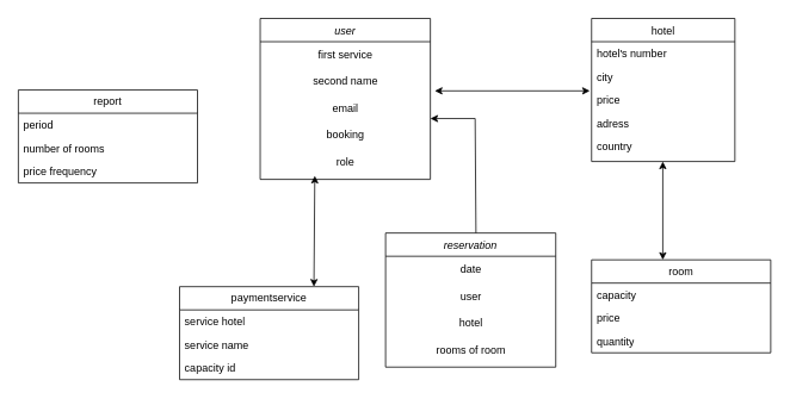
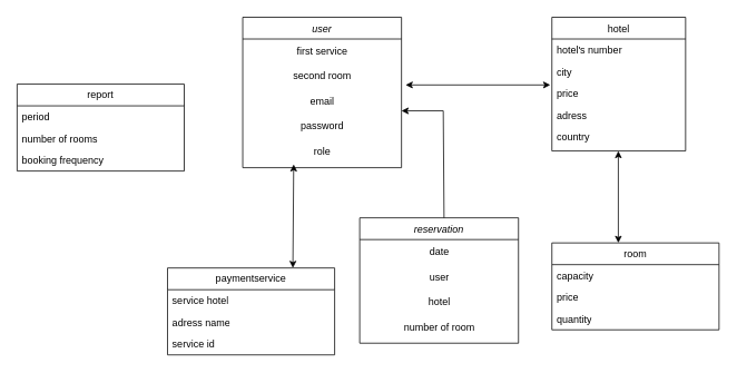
  <mxCell id="0" />
  <mxCell id="1" parent="0" />
  <mxCell id="2" value="user" style="swimlane;fontStyle=2;align=center;verticalAlign=top;childLayout=stackLayout;horizontal=1;startSize=26;horizontalStack=0;resizeParent=1;resizeLast=0;collapsible=1;marginBottom=0;rounded=0;shadow=0;strokeWidth=1;" parent="1" vertex="1"><mxGeometry x="290" y="20" width="190" height="180" as="geometry"><mxRectangle x="230" y="140" width="160" height="26" as="alternateBounds" /></mxGeometry></mxCell>
  <mxCell id="3" value="first service" style="text;html=1;align=center;verticalAlign=middle;resizable=0;points=[];autosize=1;strokeColor=none;fillColor=none;" vertex="1" parent="2"><mxGeometry y="26" width="190" height="30" as="geometry" /></mxCell>
- <mxCell id="4" value="second name" style="text;html=1;align=center;verticalAlign=middle;resizable=0;points=[];autosize=1;strokeColor=none;fillColor=none;" vertex="1" parent="2"><mxGeometry y="56" width="190" height="30" as="geometry" /></mxCell>
+ <mxCell id="4" value="second room" style="text;html=1;align=center;verticalAlign=middle;resizable=0;points=[];autosize=1;strokeColor=none;fillColor=none;" vertex="1" parent="2"><mxGeometry y="56" width="190" height="30" as="geometry" /></mxCell>
  <mxCell id="5" value="email" style="text;html=1;align=center;verticalAlign=middle;resizable=0;points=[];autosize=1;strokeColor=none;fillColor=none;" vertex="1" parent="2"><mxGeometry y="86" width="190" height="30" as="geometry" /></mxCell>
- <mxCell id="6" value="booking" style="text;html=1;align=center;verticalAlign=middle;resizable=0;points=[];autosize=1;strokeColor=none;fillColor=none;" vertex="1" parent="2"><mxGeometry y="116" width="190" height="30" as="geometry" /></mxCell>
+ <mxCell id="6" value="password" style="text;html=1;align=center;verticalAlign=middle;resizable=0;points=[];autosize=1;strokeColor=none;fillColor=none;" vertex="1" parent="2"><mxGeometry y="116" width="190" height="30" as="geometry" /></mxCell>
  <mxCell id="7" value="role" style="text;html=1;align=center;verticalAlign=middle;resizable=0;points=[];autosize=1;strokeColor=none;fillColor=none;" vertex="1" parent="2"><mxGeometry y="146" width="190" height="30" as="geometry" /></mxCell>
  <mxCell id="8" value="hotel" style="swimlane;fontStyle=0;align=center;verticalAlign=top;childLayout=stackLayout;horizontal=1;startSize=26;horizontalStack=0;resizeParent=1;resizeLast=0;collapsible=1;marginBottom=0;rounded=0;shadow=0;strokeWidth=1;" parent="1" vertex="1"><mxGeometry x="660" y="20" width="160" height="160" as="geometry"><mxRectangle x="550" y="140" width="160" height="26" as="alternateBounds" /></mxGeometry></mxCell>
  <mxCell id="9" value="hotel's number" style="text;align=left;verticalAlign=top;spacingLeft=4;spacingRight=4;overflow=hidden;rotatable=0;points=[[0,0.5],[1,0.5]];portConstraint=eastwest;" parent="8" vertex="1"><mxGeometry y="26" width="160" height="26" as="geometry" /></mxCell>
  <mxCell id="10" value="city" style="text;align=left;verticalAlign=top;spacingLeft=4;spacingRight=4;overflow=hidden;rotatable=0;points=[[0,0.5],[1,0.5]];portConstraint=eastwest;rounded=0;shadow=0;html=0;" parent="8" vertex="1"><mxGeometry y="52" width="160" height="26" as="geometry" /></mxCell>
  <mxCell id="11" value="price" style="text;align=left;verticalAlign=top;spacingLeft=4;spacingRight=4;overflow=hidden;rotatable=0;points=[[0,0.5],[1,0.5]];portConstraint=eastwest;rounded=0;shadow=0;html=0;" parent="8" vertex="1"><mxGeometry y="78" width="160" height="26" as="geometry" /></mxCell>
  <mxCell id="12" value="adress" style="text;align=left;verticalAlign=top;spacingLeft=4;spacingRight=4;overflow=hidden;rotatable=0;points=[[0,0.5],[1,0.5]];portConstraint=eastwest;rounded=0;shadow=0;html=0;" parent="8" vertex="1"><mxGeometry y="104" width="160" height="26" as="geometry" /></mxCell>
  <mxCell id="13" value="country" style="text;align=left;verticalAlign=top;spacingLeft=4;spacingRight=4;overflow=hidden;rotatable=0;points=[[0,0.5],[1,0.5]];portConstraint=eastwest;rounded=0;shadow=0;html=0;" parent="8" vertex="1"><mxGeometry y="130" width="160" height="26" as="geometry" /></mxCell>
  <mxCell id="14" value="" style="endArrow=classic;startArrow=classic;html=1;rounded=0;exitX=1.026;exitY=0.833;exitDx=0;exitDy=0;exitPerimeter=0;entryX=-0.012;entryY=0.115;entryDx=0;entryDy=0;entryPerimeter=0;" edge="1" parent="1" source="4" target="11"><mxGeometry width="50" height="50" relative="1" as="geometry"><mxPoint x="530" y="100" as="sourcePoint" /><mxPoint x="610" y="100" as="targetPoint" /></mxGeometry></mxCell>
  <mxCell id="15" value="" style="endArrow=classic;startArrow=classic;html=1;rounded=0;" edge="1" parent="1"><mxGeometry width="50" height="50" relative="1" as="geometry"><mxPoint x="739.5" y="180" as="sourcePoint" /><mxPoint x="739.5" y="290" as="targetPoint" /></mxGeometry></mxCell>
  <mxCell id="16" value="room" style="swimlane;fontStyle=0;childLayout=stackLayout;horizontal=1;startSize=26;fillColor=none;horizontalStack=0;resizeParent=1;resizeParentMax=0;resizeLast=0;collapsible=1;marginBottom=0;whiteSpace=wrap;html=1;" vertex="1" parent="1"><mxGeometry x="660" y="290" width="200" height="104" as="geometry" /></mxCell>
  <mxCell id="17" value="capacity" style="text;strokeColor=none;fillColor=none;align=left;verticalAlign=top;spacingLeft=4;spacingRight=4;overflow=hidden;rotatable=0;points=[[0,0.5],[1,0.5]];portConstraint=eastwest;whiteSpace=wrap;html=1;" vertex="1" parent="16"><mxGeometry y="26" width="200" height="26" as="geometry" /></mxCell>
  <mxCell id="18" value="price" style="text;strokeColor=none;fillColor=none;align=left;verticalAlign=top;spacingLeft=4;spacingRight=4;overflow=hidden;rotatable=0;points=[[0,0.5],[1,0.5]];portConstraint=eastwest;whiteSpace=wrap;html=1;" vertex="1" parent="16"><mxGeometry y="52" width="200" height="26" as="geometry" /></mxCell>
  <mxCell id="19" value="quantity" style="text;strokeColor=none;fillColor=none;align=left;verticalAlign=top;spacingLeft=4;spacingRight=4;overflow=hidden;rotatable=0;points=[[0,0.5],[1,0.5]];portConstraint=eastwest;whiteSpace=wrap;html=1;" vertex="1" parent="16"><mxGeometry y="78" width="200" height="26" as="geometry" /></mxCell>
  <mxCell id="20" value="reservation" style="swimlane;fontStyle=2;align=center;verticalAlign=top;childLayout=stackLayout;horizontal=1;startSize=26;horizontalStack=0;resizeParent=1;resizeLast=0;collapsible=1;marginBottom=0;rounded=0;shadow=0;strokeWidth=1;" vertex="1" parent="1"><mxGeometry x="430" y="260" width="190" height="150" as="geometry"><mxRectangle x="230" y="140" width="160" height="26" as="alternateBounds" /></mxGeometry></mxCell>
  <mxCell id="21" value="date" style="text;html=1;align=center;verticalAlign=middle;resizable=0;points=[];autosize=1;strokeColor=none;fillColor=none;" vertex="1" parent="20"><mxGeometry y="26" width="190" height="30" as="geometry" /></mxCell>
  <mxCell id="22" value="user" style="text;html=1;align=center;verticalAlign=middle;resizable=0;points=[];autosize=1;strokeColor=none;fillColor=none;" vertex="1" parent="20"><mxGeometry y="56" width="190" height="30" as="geometry" /></mxCell>
  <mxCell id="23" value="hotel" style="text;html=1;align=center;verticalAlign=middle;resizable=0;points=[];autosize=1;strokeColor=none;fillColor=none;" vertex="1" parent="20"><mxGeometry y="86" width="190" height="30" as="geometry" /></mxCell>
- <mxCell id="24" value="rooms of room" style="text;html=1;align=center;verticalAlign=middle;resizable=0;points=[];autosize=1;strokeColor=none;fillColor=none;" vertex="1" parent="20"><mxGeometry y="116" width="190" height="30" as="geometry" /></mxCell>
+ <mxCell id="24" value="number of room" style="text;html=1;align=center;verticalAlign=middle;resizable=0;points=[];autosize=1;strokeColor=none;fillColor=none;" vertex="1" parent="20"><mxGeometry y="116" width="190" height="30" as="geometry" /></mxCell>
  <mxCell id="25" value="" style="endArrow=classic;html=1;rounded=0;exitX=0.847;exitY=-0.013;exitDx=0;exitDy=0;exitPerimeter=0;" edge="1" parent="1"><mxGeometry width="50" height="50" relative="1" as="geometry"><mxPoint x="530.93" y="260" as="sourcePoint" /><mxPoint x="480" y="131.95" as="targetPoint" /><Array as="points"><mxPoint x="530" y="131.95" /></Array></mxGeometry></mxCell>
  <mxCell id="26" value="paymentservice" style="swimlane;fontStyle=0;childLayout=stackLayout;horizontal=1;startSize=26;fillColor=none;horizontalStack=0;resizeParent=1;resizeParentMax=0;resizeLast=0;collapsible=1;marginBottom=0;whiteSpace=wrap;html=1;" vertex="1" parent="1"><mxGeometry x="200" y="320" width="200" height="104" as="geometry" /></mxCell>
  <mxCell id="27" value="service hotel" style="text;strokeColor=none;fillColor=none;align=left;verticalAlign=top;spacingLeft=4;spacingRight=4;overflow=hidden;rotatable=0;points=[[0,0.5],[1,0.5]];portConstraint=eastwest;whiteSpace=wrap;html=1;" vertex="1" parent="26"><mxGeometry y="26" width="200" height="26" as="geometry" /></mxCell>
- <mxCell id="28" value="service name" style="text;strokeColor=none;fillColor=none;align=left;verticalAlign=top;spacingLeft=4;spacingRight=4;overflow=hidden;rotatable=0;points=[[0,0.5],[1,0.5]];portConstraint=eastwest;whiteSpace=wrap;html=1;" vertex="1" parent="26"><mxGeometry y="52" width="200" height="26" as="geometry" /></mxCell>
- <mxCell id="29" value="capacity id" style="text;strokeColor=none;fillColor=none;align=left;verticalAlign=top;spacingLeft=4;spacingRight=4;overflow=hidden;rotatable=0;points=[[0,0.5],[1,0.5]];portConstraint=eastwest;whiteSpace=wrap;html=1;" vertex="1" parent="26"><mxGeometry y="78" width="200" height="26" as="geometry" /></mxCell>
+ <mxCell id="28" value="adress name" style="text;strokeColor=none;fillColor=none;align=left;verticalAlign=top;spacingLeft=4;spacingRight=4;overflow=hidden;rotatable=0;points=[[0,0.5],[1,0.5]];portConstraint=eastwest;whiteSpace=wrap;html=1;" vertex="1" parent="26"><mxGeometry y="52" width="200" height="26" as="geometry" /></mxCell>
+ <mxCell id="29" value="service id" style="text;strokeColor=none;fillColor=none;align=left;verticalAlign=top;spacingLeft=4;spacingRight=4;overflow=hidden;rotatable=0;points=[[0,0.5],[1,0.5]];portConstraint=eastwest;whiteSpace=wrap;html=1;" vertex="1" parent="26"><mxGeometry y="78" width="200" height="26" as="geometry" /></mxCell>
  <mxCell id="30" value="" style="endArrow=classic;startArrow=classic;html=1;rounded=0;entryX=0.321;entryY=1;entryDx=0;entryDy=0;entryPerimeter=0;" edge="1" parent="1" target="7"><mxGeometry width="50" height="50" relative="1" as="geometry"><mxPoint x="350" y="320" as="sourcePoint" /><mxPoint x="350" y="210" as="targetPoint" /></mxGeometry></mxCell>
  <mxCell id="31" value="report" style="swimlane;fontStyle=0;childLayout=stackLayout;horizontal=1;startSize=26;fillColor=none;horizontalStack=0;resizeParent=1;resizeParentMax=0;resizeLast=0;collapsible=1;marginBottom=0;whiteSpace=wrap;html=1;" vertex="1" parent="1"><mxGeometry x="20" y="100" width="200" height="104" as="geometry" /></mxCell>
  <mxCell id="32" value="period" style="text;strokeColor=none;fillColor=none;align=left;verticalAlign=top;spacingLeft=4;spacingRight=4;overflow=hidden;rotatable=0;points=[[0,0.5],[1,0.5]];portConstraint=eastwest;whiteSpace=wrap;html=1;" vertex="1" parent="31"><mxGeometry y="26" width="200" height="26" as="geometry" /></mxCell>
  <mxCell id="33" value="number of rooms" style="text;strokeColor=none;fillColor=none;align=left;verticalAlign=top;spacingLeft=4;spacingRight=4;overflow=hidden;rotatable=0;points=[[0,0.5],[1,0.5]];portConstraint=eastwest;whiteSpace=wrap;html=1;" vertex="1" parent="31"><mxGeometry y="52" width="200" height="26" as="geometry" /></mxCell>
- <mxCell id="34" value="price frequency" style="text;strokeColor=none;fillColor=none;align=left;verticalAlign=top;spacingLeft=4;spacingRight=4;overflow=hidden;rotatable=0;points=[[0,0.5],[1,0.5]];portConstraint=eastwest;whiteSpace=wrap;html=1;" vertex="1" parent="31"><mxGeometry y="78" width="200" height="26" as="geometry" /></mxCell>
+ <mxCell id="34" value="booking frequency" style="text;strokeColor=none;fillColor=none;align=left;verticalAlign=top;spacingLeft=4;spacingRight=4;overflow=hidden;rotatable=0;points=[[0,0.5],[1,0.5]];portConstraint=eastwest;whiteSpace=wrap;html=1;" vertex="1" parent="31"><mxGeometry y="78" width="200" height="26" as="geometry" /></mxCell>
